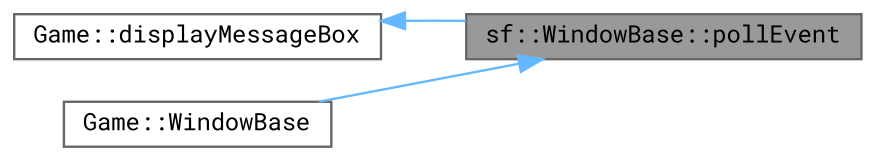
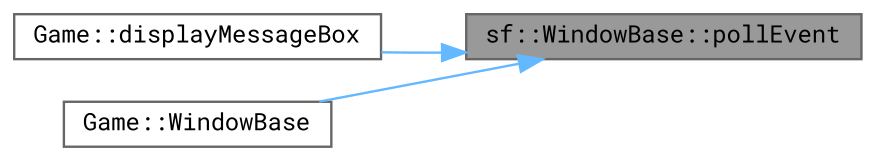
  digraph {
    fontname="Roboto Mono"
    rankdir=RL
    node [color=grey40 fillcolor=white fontname="Roboto Mono" fontsize=10 shape=box style=filled]
    edge [color=steelblue1 dir=back fontname="Roboto Mono" fontsize=10 labelfontname=Helvetica labelfontsize=10 style=solid]
    n1 [color=gray40 fillcolor=grey60 fontcolor=black height=0.2 label="sf::WindowBase::pollEvent" width=0.4]
    n2 [height=0.2 label="Game::displayMessageBox" width=0.4]
    n3 [height=0.2 label="Game::WindowBase" width=0.4]
-   n2 -> n1
+   n1 -> n2
    n1 -> n3
  }
